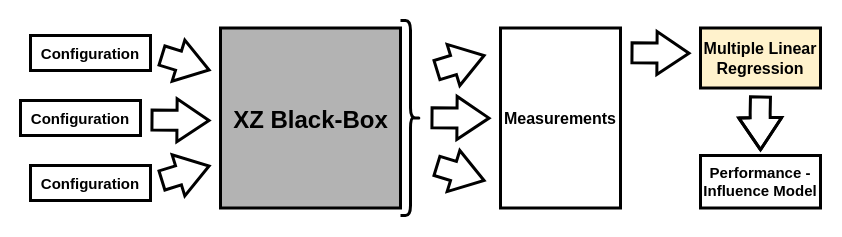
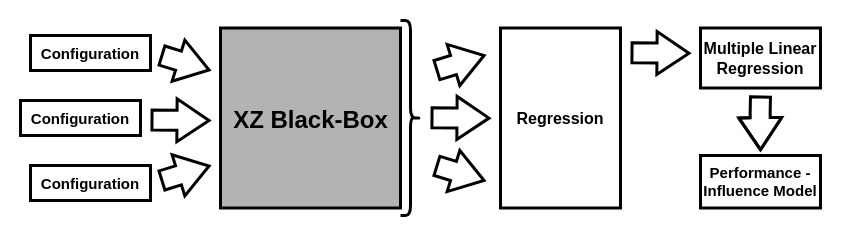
  <mxCell id="0" />
  <mxCell id="1" parent="0" />
  <mxCell id="2" value="&lt;div align=&quot;center&quot;&gt;&lt;br&gt;&lt;/div&gt;" style="rounded=0;whiteSpace=wrap;html=1;labelBackgroundColor=#FFFFFF;strokeWidth=3;fontSize=15;align=center;fillColor=#B3B3B3;" parent="1" vertex="1"><mxGeometry x="220" y="27.5" width="180" height="180" as="geometry" /></mxCell>
  <mxCell id="3" value="&lt;font style=&quot;font-size: 15px;&quot;&gt;&lt;b&gt;Configuration&lt;/b&gt;&lt;/font&gt;" style="rounded=0;whiteSpace=wrap;html=1;labelBackgroundColor=#FFFFFF;strokeWidth=3;fontColor=#000000;align=center;" parent="1" vertex="1"><mxGeometry x="20" y="100" width="120" height="35" as="geometry" /></mxCell>
  <mxCell id="4" value="" style="shape=flexArrow;endArrow=classic;html=1;rounded=0;fontSize=16;fontColor=#FFFFFF;endSize=9.67;fillColor=#FFFFFF;width=18;strokeWidth=3;" parent="1" edge="1"><mxGeometry width="50" height="50" relative="1" as="geometry"><mxPoint x="150" y="119.58" as="sourcePoint" /><mxPoint x="210" y="120" as="targetPoint" /><Array as="points"><mxPoint x="150" y="119.58" /></Array></mxGeometry></mxCell>
  <mxCell id="5" value="&lt;b&gt;&lt;font style=&quot;font-size: 24px;&quot;&gt;XZ Black-Box &lt;br&gt;&lt;/font&gt;&lt;/b&gt;" style="text;html=1;align=center;verticalAlign=middle;resizable=0;points=[];autosize=1;strokeColor=none;fillColor=none;fontSize=15;fontColor=#000000;" parent="1" vertex="1"><mxGeometry x="220" y="100" width="180" height="40" as="geometry" /></mxCell>
  <mxCell id="6" value="&lt;font style=&quot;font-size: 15px;&quot;&gt;&lt;b&gt;Configuration&lt;/b&gt;&lt;/font&gt;" style="rounded=0;whiteSpace=wrap;html=1;labelBackgroundColor=#FFFFFF;strokeWidth=3;fontColor=#000000;align=center;" vertex="1" parent="1"><mxGeometry x="30" y="165" width="120" height="35" as="geometry" /></mxCell>
  <mxCell id="7" value="&lt;font style=&quot;font-size: 15px;&quot;&gt;&lt;b&gt;Configuration&lt;/b&gt;&lt;/font&gt;" style="rounded=0;whiteSpace=wrap;html=1;labelBackgroundColor=#FFFFFF;strokeWidth=3;fontColor=#000000;align=center;" vertex="1" parent="1"><mxGeometry x="30" y="35" width="120" height="35" as="geometry" /></mxCell>
  <mxCell id="8" value="" style="shape=flexArrow;endArrow=classic;html=1;rounded=0;fontSize=16;fontColor=#FFFFFF;endSize=9.67;fillColor=#FFFFFF;width=18;strokeWidth=3;" edge="1" parent="1"><mxGeometry width="50" height="50" relative="1" as="geometry"><mxPoint x="160" y="54.58" as="sourcePoint" /><mxPoint x="210" y="70" as="targetPoint" /><Array as="points"><mxPoint x="160" y="54.58" /></Array></mxGeometry></mxCell>
  <mxCell id="9" value="" style="shape=flexArrow;endArrow=classic;html=1;rounded=0;fontSize=16;fontColor=#FFFFFF;endSize=9.67;fillColor=#FFFFFF;width=18;strokeWidth=3;" edge="1" parent="1"><mxGeometry width="50" height="50" relative="1" as="geometry"><mxPoint x="160" y="180.42" as="sourcePoint" /><mxPoint x="210" y="165" as="targetPoint" /><Array as="points"><mxPoint x="160" y="180.42" /></Array></mxGeometry></mxCell>
  <mxCell id="10" value="" style="shape=curlyBracket;whiteSpace=wrap;html=1;rounded=1;flipH=1;labelPosition=right;verticalLabelPosition=middle;align=left;verticalAlign=middle;fillColor=#B3B3B3;strokeWidth=3;" vertex="1" parent="1"><mxGeometry x="400" y="20" width="20" height="195" as="geometry" /></mxCell>
  <mxCell id="11" value="" style="shape=flexArrow;endArrow=classic;html=1;rounded=0;fontSize=16;fontColor=#FFFFFF;endSize=9.67;fillColor=#FFFFFF;width=18;strokeWidth=3;" edge="1" parent="1"><mxGeometry width="50" height="50" relative="1" as="geometry"><mxPoint x="430" y="117.21" as="sourcePoint" /><mxPoint x="490" y="117.63" as="targetPoint" /><Array as="points"><mxPoint x="430" y="117.21" /></Array></mxGeometry></mxCell>
  <mxCell id="12" value="" style="shape=flexArrow;endArrow=classic;html=1;rounded=0;fontSize=16;fontColor=#FFFFFF;endSize=9.67;fillColor=#FFFFFF;width=18;strokeWidth=3;" edge="1" parent="1"><mxGeometry width="50" height="50" relative="1" as="geometry"><mxPoint x="435" y="165" as="sourcePoint" /><mxPoint x="485" y="180.42" as="targetPoint" /><Array as="points"><mxPoint x="435" y="165" /></Array></mxGeometry></mxCell>
  <mxCell id="13" value="" style="shape=flexArrow;endArrow=classic;html=1;rounded=0;fontSize=16;fontColor=#FFFFFF;endSize=9.67;fillColor=#FFFFFF;width=18;strokeWidth=3;" edge="1" parent="1"><mxGeometry width="50" height="50" relative="1" as="geometry"><mxPoint x="435" y="70" as="sourcePoint" /><mxPoint x="485" y="54.58" as="targetPoint" /><Array as="points"><mxPoint x="435" y="70" /></Array></mxGeometry></mxCell>
- <mxCell id="14" value="&lt;div style=&quot;font-size: 16px;&quot;&gt;&lt;font style=&quot;font-size: 16px;&quot;&gt;&lt;b&gt;Multiple Linear&lt;/b&gt;&lt;/font&gt;&lt;/div&gt;&lt;div style=&quot;font-size: 16px;&quot;&gt;&lt;font style=&quot;font-size: 16px;&quot;&gt;&lt;b&gt;Regression&lt;/b&gt;&lt;/font&gt;&lt;br&gt;&lt;/div&gt;" style="rounded=0;whiteSpace=wrap;html=1;strokeWidth=3;fontSize=15;fillColor=#fff2cc;" vertex="1" parent="1"><mxGeometry x="700" y="27.5" width="120" height="60" as="geometry" /></mxCell>
+ <mxCell id="14" value="&lt;div style=&quot;font-size: 16px;&quot;&gt;&lt;font style=&quot;font-size: 16px;&quot;&gt;&lt;b&gt;Multiple Linear&lt;/b&gt;&lt;/font&gt;&lt;/div&gt;&lt;div style=&quot;font-size: 16px;&quot;&gt;&lt;font style=&quot;font-size: 16px;&quot;&gt;&lt;b&gt;Regression&lt;/b&gt;&lt;/font&gt;&lt;br&gt;&lt;/div&gt;" style="rounded=0;whiteSpace=wrap;html=1;strokeWidth=3;fontSize=15;fillColor=#FFFFFF;" vertex="1" parent="1"><mxGeometry x="700" y="27.5" width="120" height="60" as="geometry" /></mxCell>
  <mxCell id="15" value="" style="shape=flexArrow;endArrow=classic;html=1;rounded=0;fontSize=16;fontColor=#FFFFFF;endSize=9.67;fillColor=#FFFFFF;width=18;strokeWidth=3;gradientColor=none;bendable=1;backgroundOutline=0;noJump=0;anchorPointDirection=1;snapToPoint=0;shadow=0;" edge="1" parent="1"><mxGeometry width="50" height="50" relative="1" as="geometry"><mxPoint x="630" y="52.29" as="sourcePoint" /><mxPoint x="690" y="52.71" as="targetPoint" /><Array as="points" /></mxGeometry></mxCell>
  <mxCell id="16" value="" style="shape=flexArrow;endArrow=classic;html=1;rounded=0;fontSize=16;fontColor=#FFFFFF;endSize=9.67;fillColor=#FFFFFF;width=18;strokeWidth=3;" edge="1" parent="1"><mxGeometry width="50" height="50" relative="1" as="geometry"><mxPoint x="760" y="95" as="sourcePoint" /><mxPoint x="760" y="150.71" as="targetPoint" /><Array as="points"><mxPoint x="759.66" y="112.13" /></Array></mxGeometry></mxCell>
  <mxCell id="17" value="&lt;div&gt;&lt;b&gt;Performance -&lt;/b&gt;&lt;/div&gt;&lt;div&gt;&lt;b&gt;Influence Model&lt;/b&gt;&lt;br&gt;&lt;/div&gt;" style="rounded=0;whiteSpace=wrap;html=1;strokeWidth=3;fontSize=15;fillColor=#FFFFFF;" vertex="1" parent="1"><mxGeometry x="700" y="155" width="120" height="52.5" as="geometry" /></mxCell>
- <mxCell id="18" value="&lt;font size=&quot;1&quot;&gt;&lt;b style=&quot;font-size: 16px;&quot;&gt;Measurements&lt;/b&gt;&lt;/font&gt;" style="rounded=0;whiteSpace=wrap;html=1;strokeWidth=3;fontSize=15;fillColor=#FFFFFF;" vertex="1" parent="1"><mxGeometry x="500" y="27.5" width="120" height="180" as="geometry" /></mxCell>
+ <mxCell id="18" value="&lt;font size=&quot;1&quot;&gt;&lt;b style=&quot;font-size: 16px;&quot;&gt;Regression&lt;/b&gt;&lt;/font&gt;" style="rounded=0;whiteSpace=wrap;html=1;strokeWidth=3;fontSize=15;fillColor=#FFFFFF;" vertex="1" parent="1"><mxGeometry x="500" y="27.5" width="120" height="180" as="geometry" /></mxCell>
